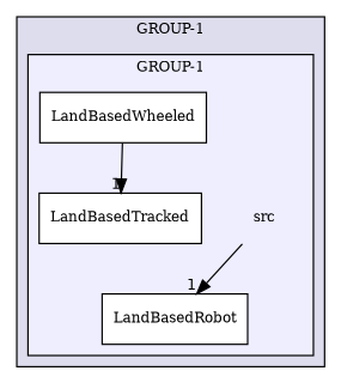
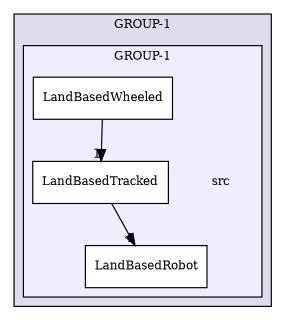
  digraph {
    compound=true
    fontname="DejaVu Serif"
    node [fontname="DejaVu Serif" fontsize=10 shape=box color=black fillcolor=white style=filled]
    edge [fontname="DejaVu Serif" headlabel=1 labeldistance=1.5 labelfontname=Helvetica labelfontsize=10]
    n1 [label=src shape=plaintext color="" fillcolor="" style=""]
    n2 [label=LandBasedRobot]
    n3 [label=LandBasedTracked]
    n4 [label=LandBasedWheeled]
    subgraph cluster_1 {
      bgcolor="#ddddee"
      fontsize=10
      label="GROUP-1"
      pencolor=black
      subgraph cluster_2 {
        bgcolor="#eeeeff"
        fontsize=10
        label="GROUP-1"
        pencolor=black
        n1
        n2
        n3
        n4
      }
    }
-   n1 -> n2
+   n3 -> n2
    n4 -> n3
  }
